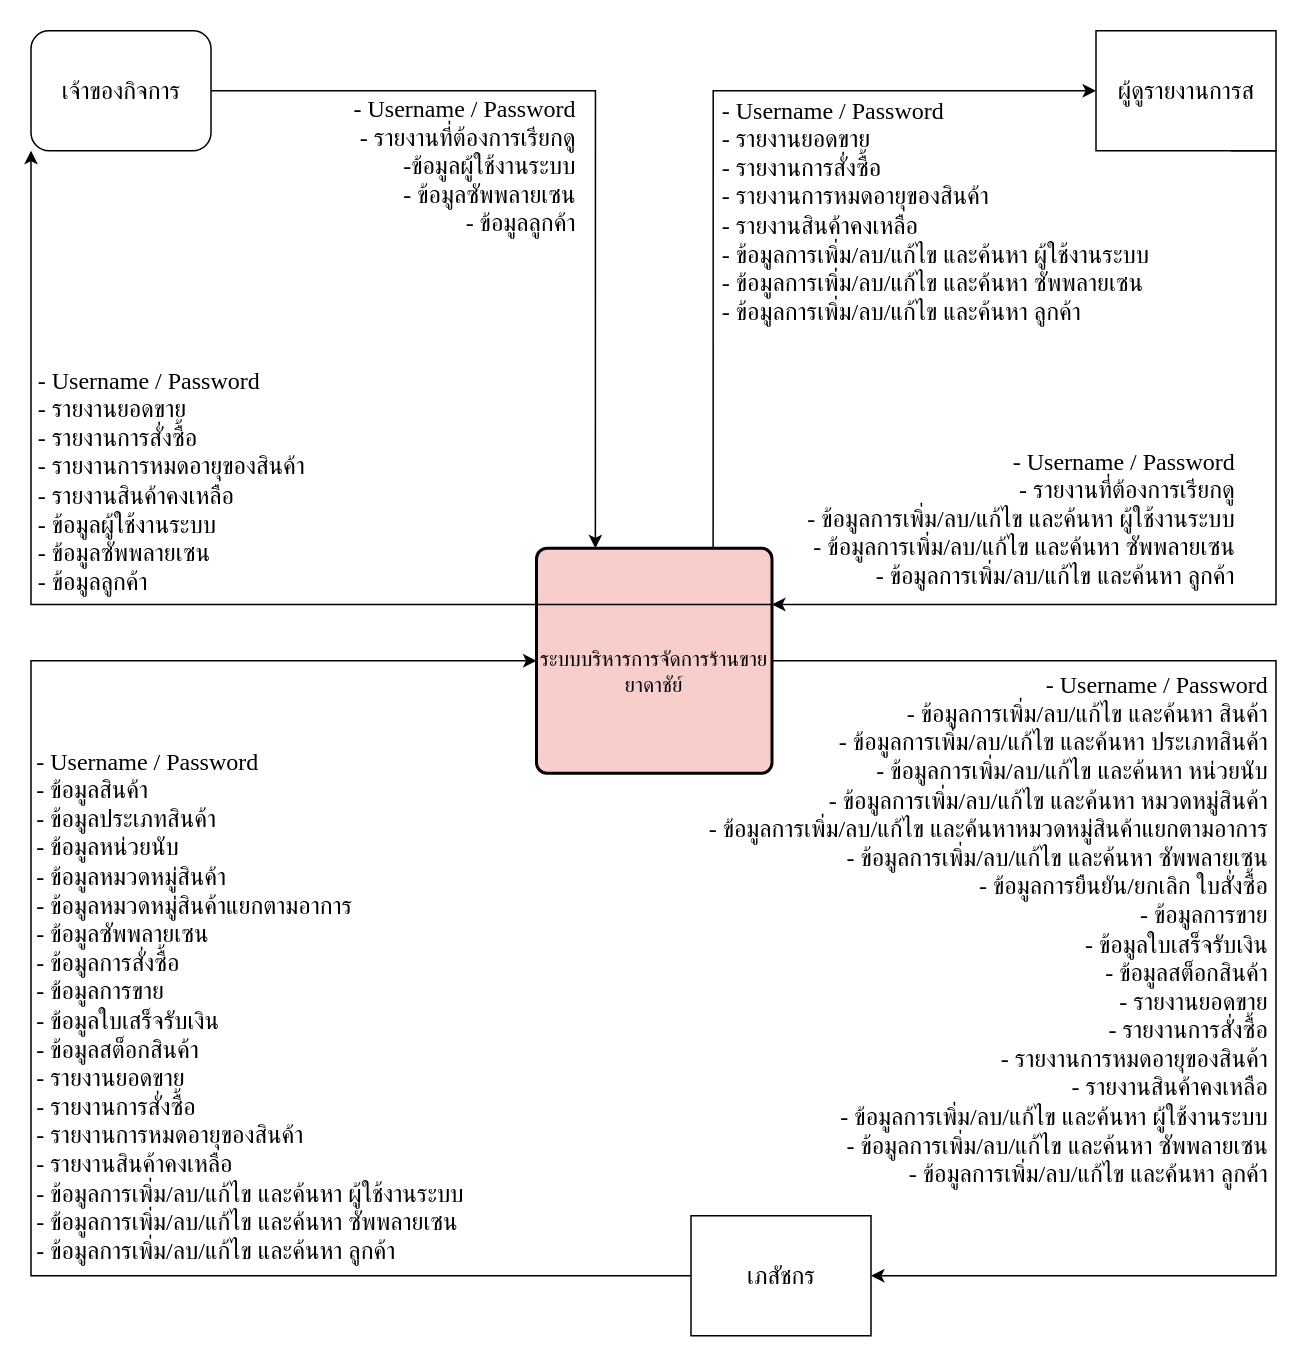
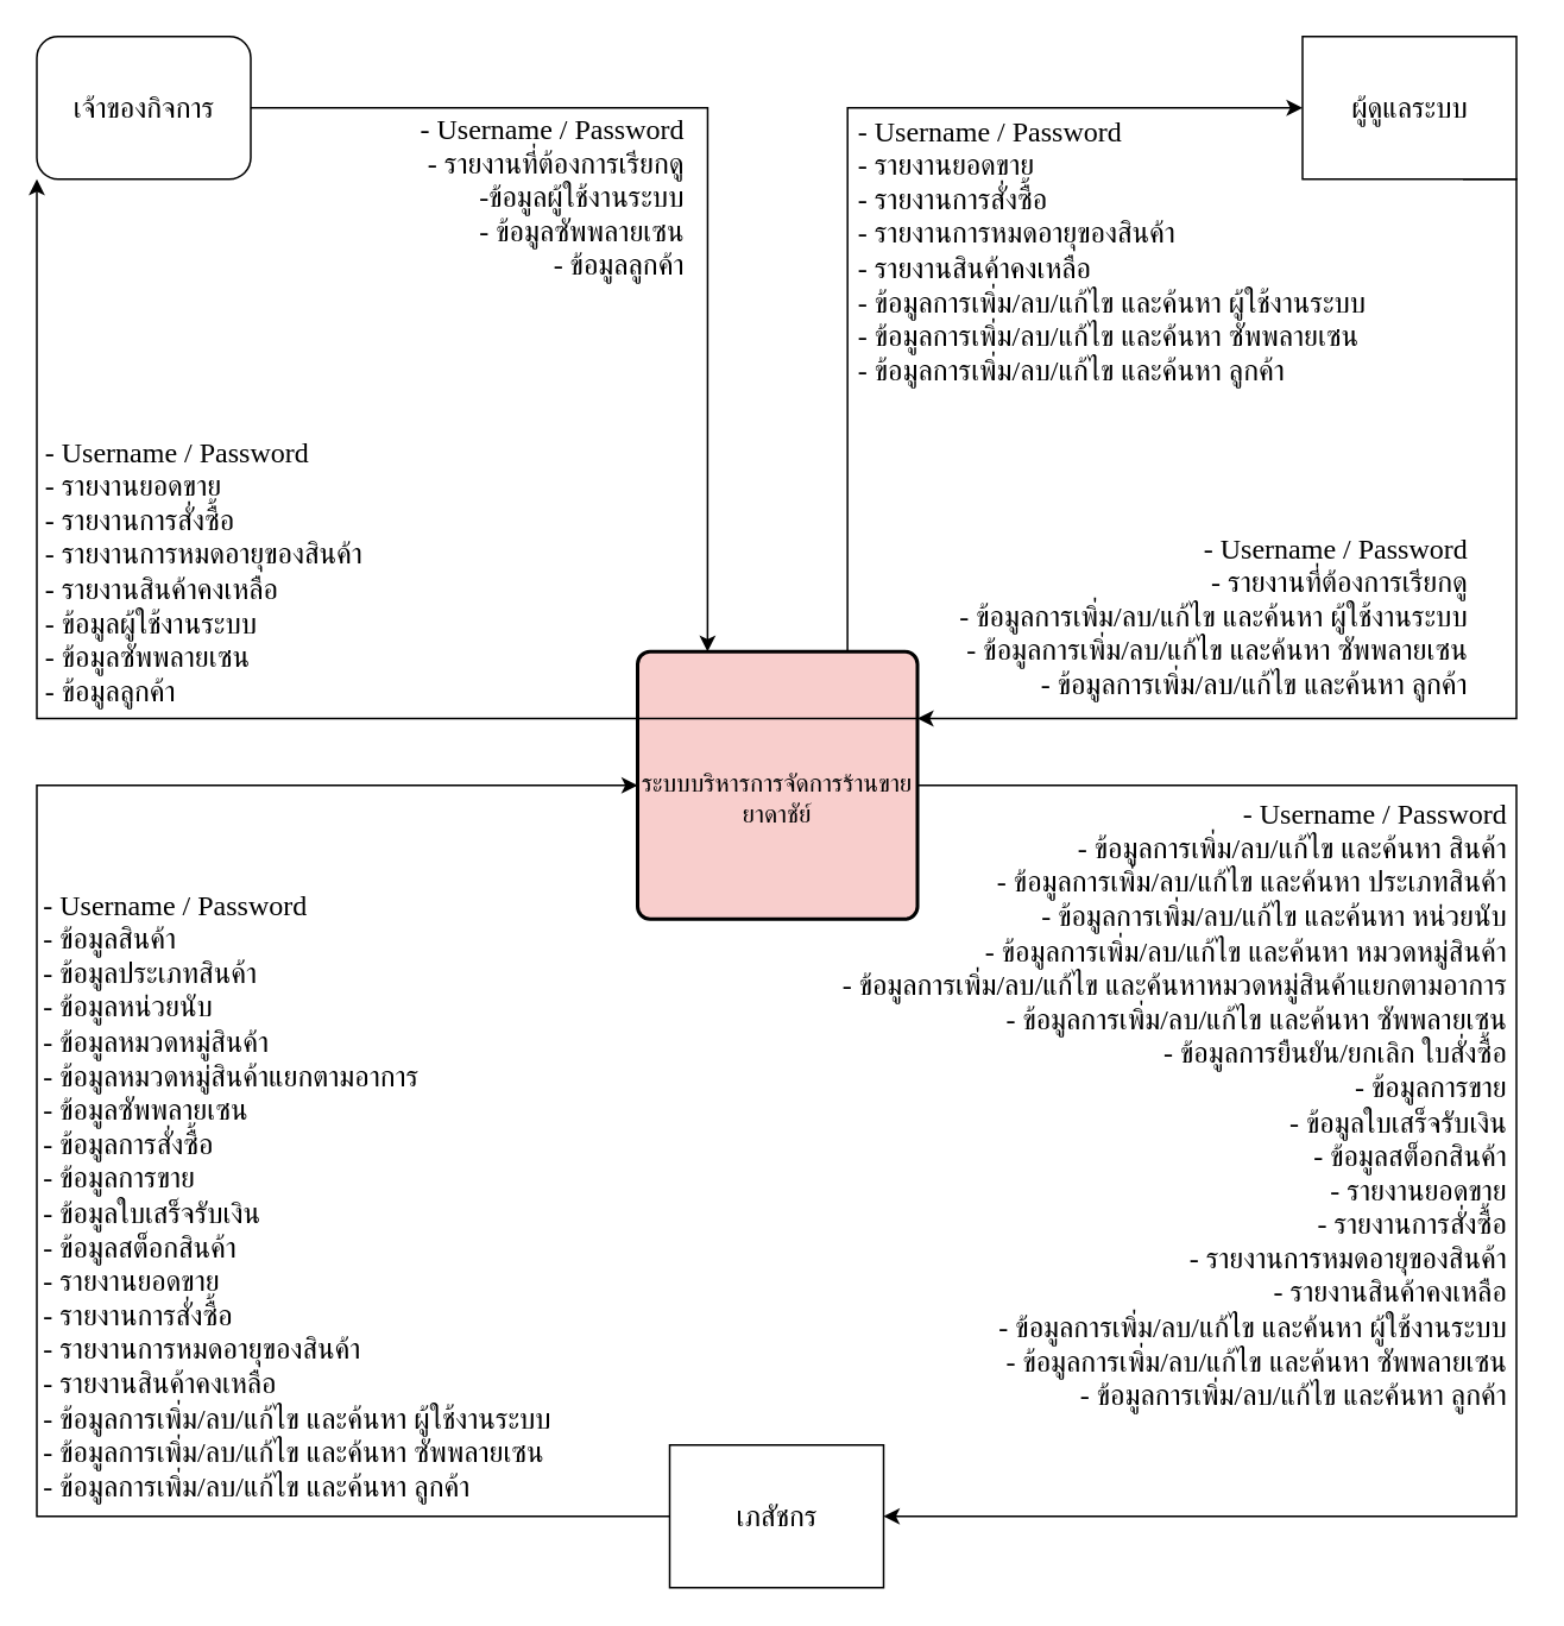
  <mxCell id="0" />
  <mxCell id="1" parent="0" />
  <mxCell id="2" style="edgeStyle=orthogonalEdgeStyle;rounded=0;orthogonalLoop=1;jettySize=auto;html=1;exitX=0.75;exitY=0;exitDx=0;exitDy=0;entryX=0;entryY=0.5;entryDx=0;entryDy=0;fontFamily=Tahoma;fontSize=16;endArrow=classic;endFill=1;" edge="1" parent="1" source="5" target="10"><mxGeometry relative="1" as="geometry" /></mxCell>
  <mxCell id="3" style="edgeStyle=orthogonalEdgeStyle;rounded=0;orthogonalLoop=1;jettySize=auto;html=1;exitX=1;exitY=0.5;exitDx=0;exitDy=0;entryX=1;entryY=0.5;entryDx=0;entryDy=0;fontFamily=Tahoma;fontSize=16;endArrow=classic;endFill=1;" edge="1" parent="1" source="5" target="12"><mxGeometry relative="1" as="geometry"><Array as="points"><mxPoint x="850" y="440" /><mxPoint x="850" y="850" /></Array></mxGeometry></mxCell>
  <mxCell id="4" style="edgeStyle=orthogonalEdgeStyle;rounded=0;orthogonalLoop=1;jettySize=auto;html=1;exitX=0;exitY=0.25;exitDx=0;exitDy=0;entryX=0;entryY=1;entryDx=0;entryDy=0;fontFamily=Tahoma;fontSize=16;endArrow=classic;endFill=1;" edge="1" parent="1" source="5" target="8"><mxGeometry relative="1" as="geometry" /></mxCell>
  <mxCell id="5" value="&lt;br&gt;ระบบบริหารการจัดการร้านขายยาดาชัย์" style="rounded=1;absoluteArcSize=1;arcSize=14;strokeWidth=2;fontFamily=Tahoma;fontSize=14;labelBackgroundColor=none;labelBorderColor=none;whiteSpace=wrap;html=1;verticalAlign=middle;horizontal=1;glass=0;shadow=0;fillColor=#f8cecc;" vertex="1" parent="1"><mxGeometry x="357" y="365" width="157" height="150" as="geometry" /></mxCell>
  <mxCell id="6" style="edgeStyle=none;rounded=0;orthogonalLoop=1;jettySize=auto;html=1;exitX=0;exitY=0.25;exitDx=0;exitDy=0;entryX=1;entryY=0.25;entryDx=0;entryDy=0;fontFamily=Tahoma;fontSize=16;endArrow=none;endFill=0;" edge="1" parent="1" source="5" target="5"><mxGeometry relative="1" as="geometry" /></mxCell>
  <mxCell id="7" style="edgeStyle=orthogonalEdgeStyle;rounded=0;orthogonalLoop=1;jettySize=auto;html=1;exitX=1;exitY=0.5;exitDx=0;exitDy=0;entryX=0.25;entryY=0;entryDx=0;entryDy=0;fontFamily=Tahoma;fontSize=16;endArrow=classic;endFill=1;" edge="1" parent="1" source="8" target="5"><mxGeometry relative="1" as="geometry" /></mxCell>
  <mxCell id="8" value="เจ้าของกิจการ" style="html=1;dashed=0;whitespace=wrap;shadow=0;glass=0;labelBackgroundColor=none;labelBorderColor=none;sketch=0;fontFamily=Tahoma;fontSize=16;fontColor=default;rounded=1;" vertex="1" parent="1"><mxGeometry x="20" y="20" width="120" height="80" as="geometry" /></mxCell>
  <mxCell id="9" style="edgeStyle=orthogonalEdgeStyle;rounded=0;orthogonalLoop=1;jettySize=auto;html=1;exitX=0.75;exitY=1;exitDx=0;exitDy=0;entryX=1;entryY=0.25;entryDx=0;entryDy=0;fontFamily=Tahoma;fontSize=16;endArrow=classic;endFill=1;" edge="1" parent="1" source="10" target="5"><mxGeometry relative="1" as="geometry"><Array as="points"><mxPoint x="850" y="100" /><mxPoint x="850" y="403" /></Array></mxGeometry></mxCell>
- <mxCell id="10" value="ผู้ดูรายงานการส" style="html=1;dashed=0;whitespace=wrap;shadow=0;glass=0;labelBackgroundColor=none;labelBorderColor=none;sketch=0;fontFamily=Tahoma;fontSize=16;fontColor=default;" vertex="1" parent="1"><mxGeometry x="730" y="20" width="120" height="80" as="geometry" /></mxCell>
+ <mxCell id="10" value="ผู้ดูแลระบบ" style="html=1;dashed=0;whitespace=wrap;shadow=0;glass=0;labelBackgroundColor=none;labelBorderColor=none;sketch=0;fontFamily=Tahoma;fontSize=16;fontColor=default;" vertex="1" parent="1"><mxGeometry x="730" y="20" width="120" height="80" as="geometry" /></mxCell>
  <mxCell id="11" style="edgeStyle=orthogonalEdgeStyle;rounded=0;orthogonalLoop=1;jettySize=auto;html=1;exitX=0;exitY=0.5;exitDx=0;exitDy=0;entryX=0;entryY=0.5;entryDx=0;entryDy=0;fontFamily=Tahoma;fontSize=16;endArrow=classic;endFill=1;" edge="1" parent="1" source="12" target="5"><mxGeometry relative="1" as="geometry"><Array as="points"><mxPoint x="20" y="850" /><mxPoint x="20" y="440" /></Array></mxGeometry></mxCell>
- <mxCell id="12" value="เภสัชกร" style="html=1;dashed=0;whitespace=wrap;shadow=0;glass=0;labelBackgroundColor=none;labelBorderColor=none;sketch=0;fontFamily=Tahoma;fontSize=16;fontColor=default;" vertex="1" parent="1"><mxGeometry x="460" y="810" width="120" height="80" as="geometry" /></mxCell>
+ <mxCell id="12" value="เภสัชกร" style="html=1;dashed=0;whitespace=wrap;shadow=0;glass=0;labelBackgroundColor=none;labelBorderColor=none;sketch=0;fontFamily=Tahoma;fontSize=16;fontColor=default;" vertex="1" parent="1"><mxGeometry x="375" y="810" width="120" height="80" as="geometry" /></mxCell>
  <mxCell id="13" value="&lt;div style=&quot;text-align: right;&quot;&gt;&lt;span style=&quot;background-color: initial;&quot;&gt;- Username / Password&lt;/span&gt;&lt;/div&gt;&lt;div style=&quot;text-align: right;&quot;&gt;&lt;span style=&quot;background-color: initial;&quot;&gt;- รายงานที่ต้องการเรียกดู&lt;/span&gt;&lt;/div&gt;&lt;div style=&quot;text-align: right;&quot;&gt;&lt;span style=&quot;background-color: initial;&quot;&gt;-ข้อมูลผู้ใช้งานระบบ&lt;/span&gt;&lt;/div&gt;&lt;div style=&quot;text-align: right;&quot;&gt;&lt;span style=&quot;background-color: initial;&quot;&gt;- ข้อมูลซัพพลายเซน&lt;/span&gt;&lt;/div&gt;&lt;div style=&quot;text-align: right;&quot;&gt;&lt;span style=&quot;background-color: initial;&quot;&gt;- ข้อมูลลูกค้า&lt;/span&gt;&lt;/div&gt;" style="text;html=1;align=center;verticalAlign=middle;resizable=0;points=[];autosize=1;strokeColor=none;fillColor=none;fontSize=16;fontFamily=Tahoma;" vertex="1" parent="1"><mxGeometry x="214" y="55" width="190" height="110" as="geometry" /></mxCell>
  <mxCell id="14" value="&lt;div style=&quot;&quot;&gt;&lt;span style=&quot;background-color: initial;&quot;&gt;- Username / Password&lt;/span&gt;&lt;/div&gt;&lt;div style=&quot;&quot;&gt;&lt;span style=&quot;background-color: initial;&quot;&gt;- รายงานยอดขาย&lt;/span&gt;&lt;/div&gt;&lt;div style=&quot;&quot;&gt;&lt;span style=&quot;background-color: initial;&quot;&gt;- รายงานการสั่งซื้อ&lt;/span&gt;&lt;/div&gt;&lt;div style=&quot;&quot;&gt;&lt;span style=&quot;background-color: initial;&quot;&gt;- รายงานการหมดอายุของสินค้า&lt;/span&gt;&lt;/div&gt;&lt;div style=&quot;&quot;&gt;&lt;span style=&quot;background-color: initial;&quot;&gt;- รายงานสินค้าคงเหลือ&lt;/span&gt;&lt;/div&gt;&lt;div style=&quot;&quot;&gt;&lt;span style=&quot;background-color: initial;&quot;&gt;- ข้อมูลผู้ใช้งานระบบ&lt;/span&gt;&lt;/div&gt;&lt;div style=&quot;&quot;&gt;&lt;span style=&quot;background-color: initial;&quot;&gt;- ข้อมูลซัพพลายเซน&lt;/span&gt;&lt;/div&gt;&lt;div style=&quot;&quot;&gt;&lt;span style=&quot;background-color: initial;&quot;&gt;- ข้อมูลลูกค้า&lt;/span&gt;&lt;/div&gt;" style="text;html=1;align=left;verticalAlign=middle;resizable=0;points=[];autosize=1;strokeColor=none;fillColor=none;fontSize=16;fontFamily=Tahoma;" vertex="1" parent="1"><mxGeometry x="23" y="235" width="230" height="170" as="geometry" /></mxCell>
  <mxCell id="15" value="&lt;div style=&quot;text-align: right;&quot;&gt;&lt;span style=&quot;background-color: initial;&quot;&gt;- Username / Password&lt;/span&gt;&lt;/div&gt;&lt;div style=&quot;text-align: right;&quot;&gt;&lt;span style=&quot;background-color: initial;&quot;&gt;- รายงานที่ต้องการเรียกดู&lt;/span&gt;&lt;/div&gt;&lt;div style=&quot;text-align: right;&quot;&gt;&lt;span style=&quot;background-color: initial;&quot;&gt;- ข้อมูลการเพิ่ม/ลบ/แก้ไข และค้นหา ผู้ใช้งานระบบ&lt;/span&gt;&lt;/div&gt;&lt;div style=&quot;text-align: right;&quot;&gt;&lt;span style=&quot;background-color: initial;&quot;&gt;- ข้อมูลการเพิ่ม/ลบ/แก้ไข และค้นหา ซัพพลายเซน&lt;/span&gt;&lt;/div&gt;&lt;div style=&quot;text-align: right;&quot;&gt;&lt;span style=&quot;background-color: initial;&quot;&gt;- ข้อมูลการเพิ่ม/ลบ/แก้ไข และค้นหา ลูกค้า&lt;/span&gt;&lt;/div&gt;" style="text;html=1;align=center;verticalAlign=middle;resizable=0;points=[];autosize=1;strokeColor=none;fillColor=none;fontSize=16;fontFamily=Tahoma;" vertex="1" parent="1"><mxGeometry x="505" y="290" width="350" height="110" as="geometry" /></mxCell>
  <mxCell id="16" value="&lt;div style=&quot;&quot;&gt;&lt;span style=&quot;background-color: initial;&quot;&gt;- Username / Password&lt;/span&gt;&lt;/div&gt;&lt;div style=&quot;&quot;&gt;&lt;div&gt;- รายงานยอดขาย&lt;/div&gt;&lt;div&gt;&lt;span style=&quot;background-color: initial;&quot;&gt;- รายงานการสั่งซื้อ&lt;/span&gt;&lt;/div&gt;&lt;div&gt;&lt;span style=&quot;background-color: initial;&quot;&gt;- รายงานการหมดอายุของสินค้า&lt;/span&gt;&lt;/div&gt;&lt;div&gt;&lt;span style=&quot;background-color: initial;&quot;&gt;- รายงานสินค้าคงเหลือ&lt;/span&gt;&lt;/div&gt;&lt;/div&gt;&lt;div style=&quot;&quot;&gt;&lt;span style=&quot;background-color: initial;&quot;&gt;- ข้อมูลการเพิ่ม/ลบ/แก้ไข และค้นหา ผู้ใช้งานระบบ&lt;/span&gt;&lt;/div&gt;&lt;div style=&quot;&quot;&gt;&lt;span style=&quot;background-color: initial;&quot;&gt;- ข้อมูลการเพิ่ม/ลบ/แก้ไข และค้นหา ซัพพลายเซน&lt;/span&gt;&lt;/div&gt;&lt;div style=&quot;&quot;&gt;&lt;span style=&quot;background-color: initial;&quot;&gt;- ข้อมูลการเพิ่ม/ลบ/แก้ไข และค้นหา ลูกค้า&lt;/span&gt;&lt;/div&gt;" style="text;html=1;align=left;verticalAlign=middle;resizable=0;points=[];autosize=1;strokeColor=none;fillColor=none;fontSize=16;fontFamily=Tahoma;" vertex="1" parent="1"><mxGeometry x="479" y="55" width="350" height="170" as="geometry" /></mxCell>
  <mxCell id="17" value="&lt;div style=&quot;&quot;&gt;&lt;span style=&quot;background-color: initial;&quot;&gt;- Username / Password&lt;/span&gt;&lt;/div&gt;&lt;div style=&quot;&quot;&gt;&lt;span style=&quot;background-color: initial;&quot;&gt;- ข้อมูลสินค้า&lt;/span&gt;&lt;/div&gt;&lt;div style=&quot;&quot;&gt;&lt;span style=&quot;background-color: initial;&quot;&gt;- ข้อมูลประเภทสินค้า&lt;/span&gt;&lt;/div&gt;&lt;div style=&quot;&quot;&gt;&lt;span style=&quot;background-color: initial;&quot;&gt;- ข้อมูลหน่วยนับ&lt;/span&gt;&lt;/div&gt;&lt;div style=&quot;&quot;&gt;&lt;span style=&quot;background-color: initial;&quot;&gt;- ข้อมูลหมวดหมู่สินค้า&lt;/span&gt;&lt;/div&gt;&lt;div style=&quot;&quot;&gt;&lt;span style=&quot;background-color: initial;&quot;&gt;- ข้อมูลหมวดหมู่สินค้าแยกตามอาการ&lt;/span&gt;&lt;/div&gt;&lt;div style=&quot;&quot;&gt;&lt;span style=&quot;background-color: initial;&quot;&gt;- ข้อมูลซัพพลายเซน&lt;/span&gt;&lt;/div&gt;&lt;div style=&quot;&quot;&gt;&lt;span style=&quot;background-color: initial;&quot;&gt;- ข้อมูลการสั่งซื้อ&lt;/span&gt;&lt;/div&gt;&lt;div style=&quot;&quot;&gt;&lt;span style=&quot;background-color: initial;&quot;&gt;- ข้อมูลการขาย&lt;/span&gt;&lt;/div&gt;&lt;div style=&quot;&quot;&gt;&lt;span style=&quot;background-color: initial;&quot;&gt;- ข้อมูลใบเสร็จรับเงิน&lt;/span&gt;&lt;/div&gt;&lt;div style=&quot;&quot;&gt;&lt;span style=&quot;background-color: initial;&quot;&gt;- ข้อมูลสต็อกสินค้า&lt;/span&gt;&lt;/div&gt;&lt;div style=&quot;&quot;&gt;&lt;div&gt;- รายงานยอดขาย&lt;/div&gt;&lt;div&gt;&lt;span style=&quot;background-color: initial;&quot;&gt;- รายงานการสั่งซื้อ&lt;/span&gt;&lt;/div&gt;&lt;div&gt;&lt;span style=&quot;background-color: initial;&quot;&gt;- รายงานการหมดอายุของสินค้า&lt;/span&gt;&lt;/div&gt;&lt;div&gt;&lt;span style=&quot;background-color: initial;&quot;&gt;- รายงานสินค้าคงเหลือ&lt;/span&gt;&lt;/div&gt;&lt;/div&gt;&lt;div style=&quot;&quot;&gt;&lt;span style=&quot;background-color: initial;&quot;&gt;- ข้อมูลการเพิ่ม/ลบ/แก้ไข และค้นหา ผู้ใช้งานระบบ&lt;/span&gt;&lt;/div&gt;&lt;div style=&quot;&quot;&gt;&lt;span style=&quot;background-color: initial;&quot;&gt;- ข้อมูลการเพิ่ม/ลบ/แก้ไข และค้นหา ซัพพลายเซน&lt;/span&gt;&lt;/div&gt;&lt;div style=&quot;&quot;&gt;&lt;span style=&quot;background-color: initial;&quot;&gt;- ข้อมูลการเพิ่ม/ลบ/แก้ไข และค้นหา ลูกค้า&lt;/span&gt;&lt;/div&gt;" style="text;html=1;align=left;verticalAlign=middle;resizable=0;points=[];autosize=1;strokeColor=none;fillColor=none;fontSize=16;fontFamily=Tahoma;" vertex="1" parent="1"><mxGeometry x="22" y="490" width="350" height="360" as="geometry" /></mxCell>
  <mxCell id="18" value="&lt;div style=&quot;&quot;&gt;&lt;span style=&quot;background-color: initial;&quot;&gt;- Username / Password&lt;/span&gt;&lt;/div&gt;&lt;div style=&quot;&quot;&gt;&lt;span style=&quot;background-color: initial;&quot;&gt;- ข้อมูลการเพิ่ม/ลบ/แก้ไข และค้นหา สินค้า&lt;/span&gt;&lt;/div&gt;&lt;div style=&quot;&quot;&gt;&lt;span style=&quot;background-color: initial;&quot;&gt;- ข้อมูลการเพิ่ม/ลบ/แก้ไข และค้นหา ประเภทสินค้า&lt;/span&gt;&lt;/div&gt;&lt;div style=&quot;&quot;&gt;&lt;span style=&quot;background-color: initial;&quot;&gt;- ข้อมูลการเพิ่ม/ลบ/แก้ไข และค้นหา หน่วยนับ&lt;/span&gt;&lt;/div&gt;&lt;div style=&quot;&quot;&gt;&lt;span style=&quot;background-color: initial;&quot;&gt;- ข้อมูลการเพิ่ม/ลบ/แก้ไข และค้นหา หมวดหมู่สินค้า&lt;/span&gt;&lt;/div&gt;&lt;div style=&quot;&quot;&gt;&lt;span style=&quot;background-color: initial;&quot;&gt;- ข้อมูลการเพิ่ม/ลบ/แก้ไข และค้นหาหมวดหมู่สินค้าแยกตามอาการ&lt;/span&gt;&lt;/div&gt;&lt;div style=&quot;&quot;&gt;&lt;span style=&quot;background-color: initial;&quot;&gt;- ข้อมูลการเพิ่ม/ลบ/แก้ไข และค้นหา ซัพพลายเซน&lt;/span&gt;&lt;/div&gt;&lt;div style=&quot;&quot;&gt;&lt;span style=&quot;background-color: initial;&quot;&gt;- ข้อมูลการยืนยัน/ยกเลิก ใบสั่งซื้อ&lt;/span&gt;&lt;/div&gt;&lt;div style=&quot;&quot;&gt;&lt;span style=&quot;background-color: initial;&quot;&gt;- ข้อมูลการขาย&lt;/span&gt;&lt;/div&gt;&lt;div style=&quot;&quot;&gt;&lt;span style=&quot;background-color: initial;&quot;&gt;- ข้อมูลใบเสร็จรับเงิน&lt;/span&gt;&lt;/div&gt;&lt;div style=&quot;&quot;&gt;&lt;span style=&quot;background-color: initial;&quot;&gt;- ข้อมูลสต็อกสินค้า&lt;/span&gt;&lt;/div&gt;&lt;div style=&quot;&quot;&gt;&lt;div&gt;- รายงานยอดขาย&lt;/div&gt;&lt;div&gt;&lt;span style=&quot;background-color: initial;&quot;&gt;- รายงานการสั่งซื้อ&lt;/span&gt;&lt;/div&gt;&lt;div&gt;&lt;span style=&quot;background-color: initial;&quot;&gt;- รายงานการหมดอายุของสินค้า&lt;/span&gt;&lt;/div&gt;&lt;div&gt;&lt;span style=&quot;background-color: initial;&quot;&gt;- รายงานสินค้าคงเหลือ&lt;/span&gt;&lt;/div&gt;&lt;/div&gt;&lt;div style=&quot;&quot;&gt;&lt;span style=&quot;background-color: initial;&quot;&gt;- ข้อมูลการเพิ่ม/ลบ/แก้ไข และค้นหา ผู้ใช้งานระบบ&lt;/span&gt;&lt;/div&gt;&lt;div style=&quot;&quot;&gt;&lt;span style=&quot;background-color: initial;&quot;&gt;- ข้อมูลการเพิ่ม/ลบ/แก้ไข และค้นหา ซัพพลายเซน&lt;/span&gt;&lt;/div&gt;&lt;div style=&quot;&quot;&gt;&lt;span style=&quot;background-color: initial;&quot;&gt;- ข้อมูลการเพิ่ม/ลบ/แก้ไข และค้นหา ลูกค้า&lt;/span&gt;&lt;/div&gt;" style="text;html=1;align=right;verticalAlign=middle;resizable=0;points=[];autosize=1;strokeColor=none;fillColor=none;fontSize=16;fontFamily=Tahoma;" vertex="1" parent="1"><mxGeometry x="396" y="439" width="450" height="360" as="geometry" /></mxCell>
